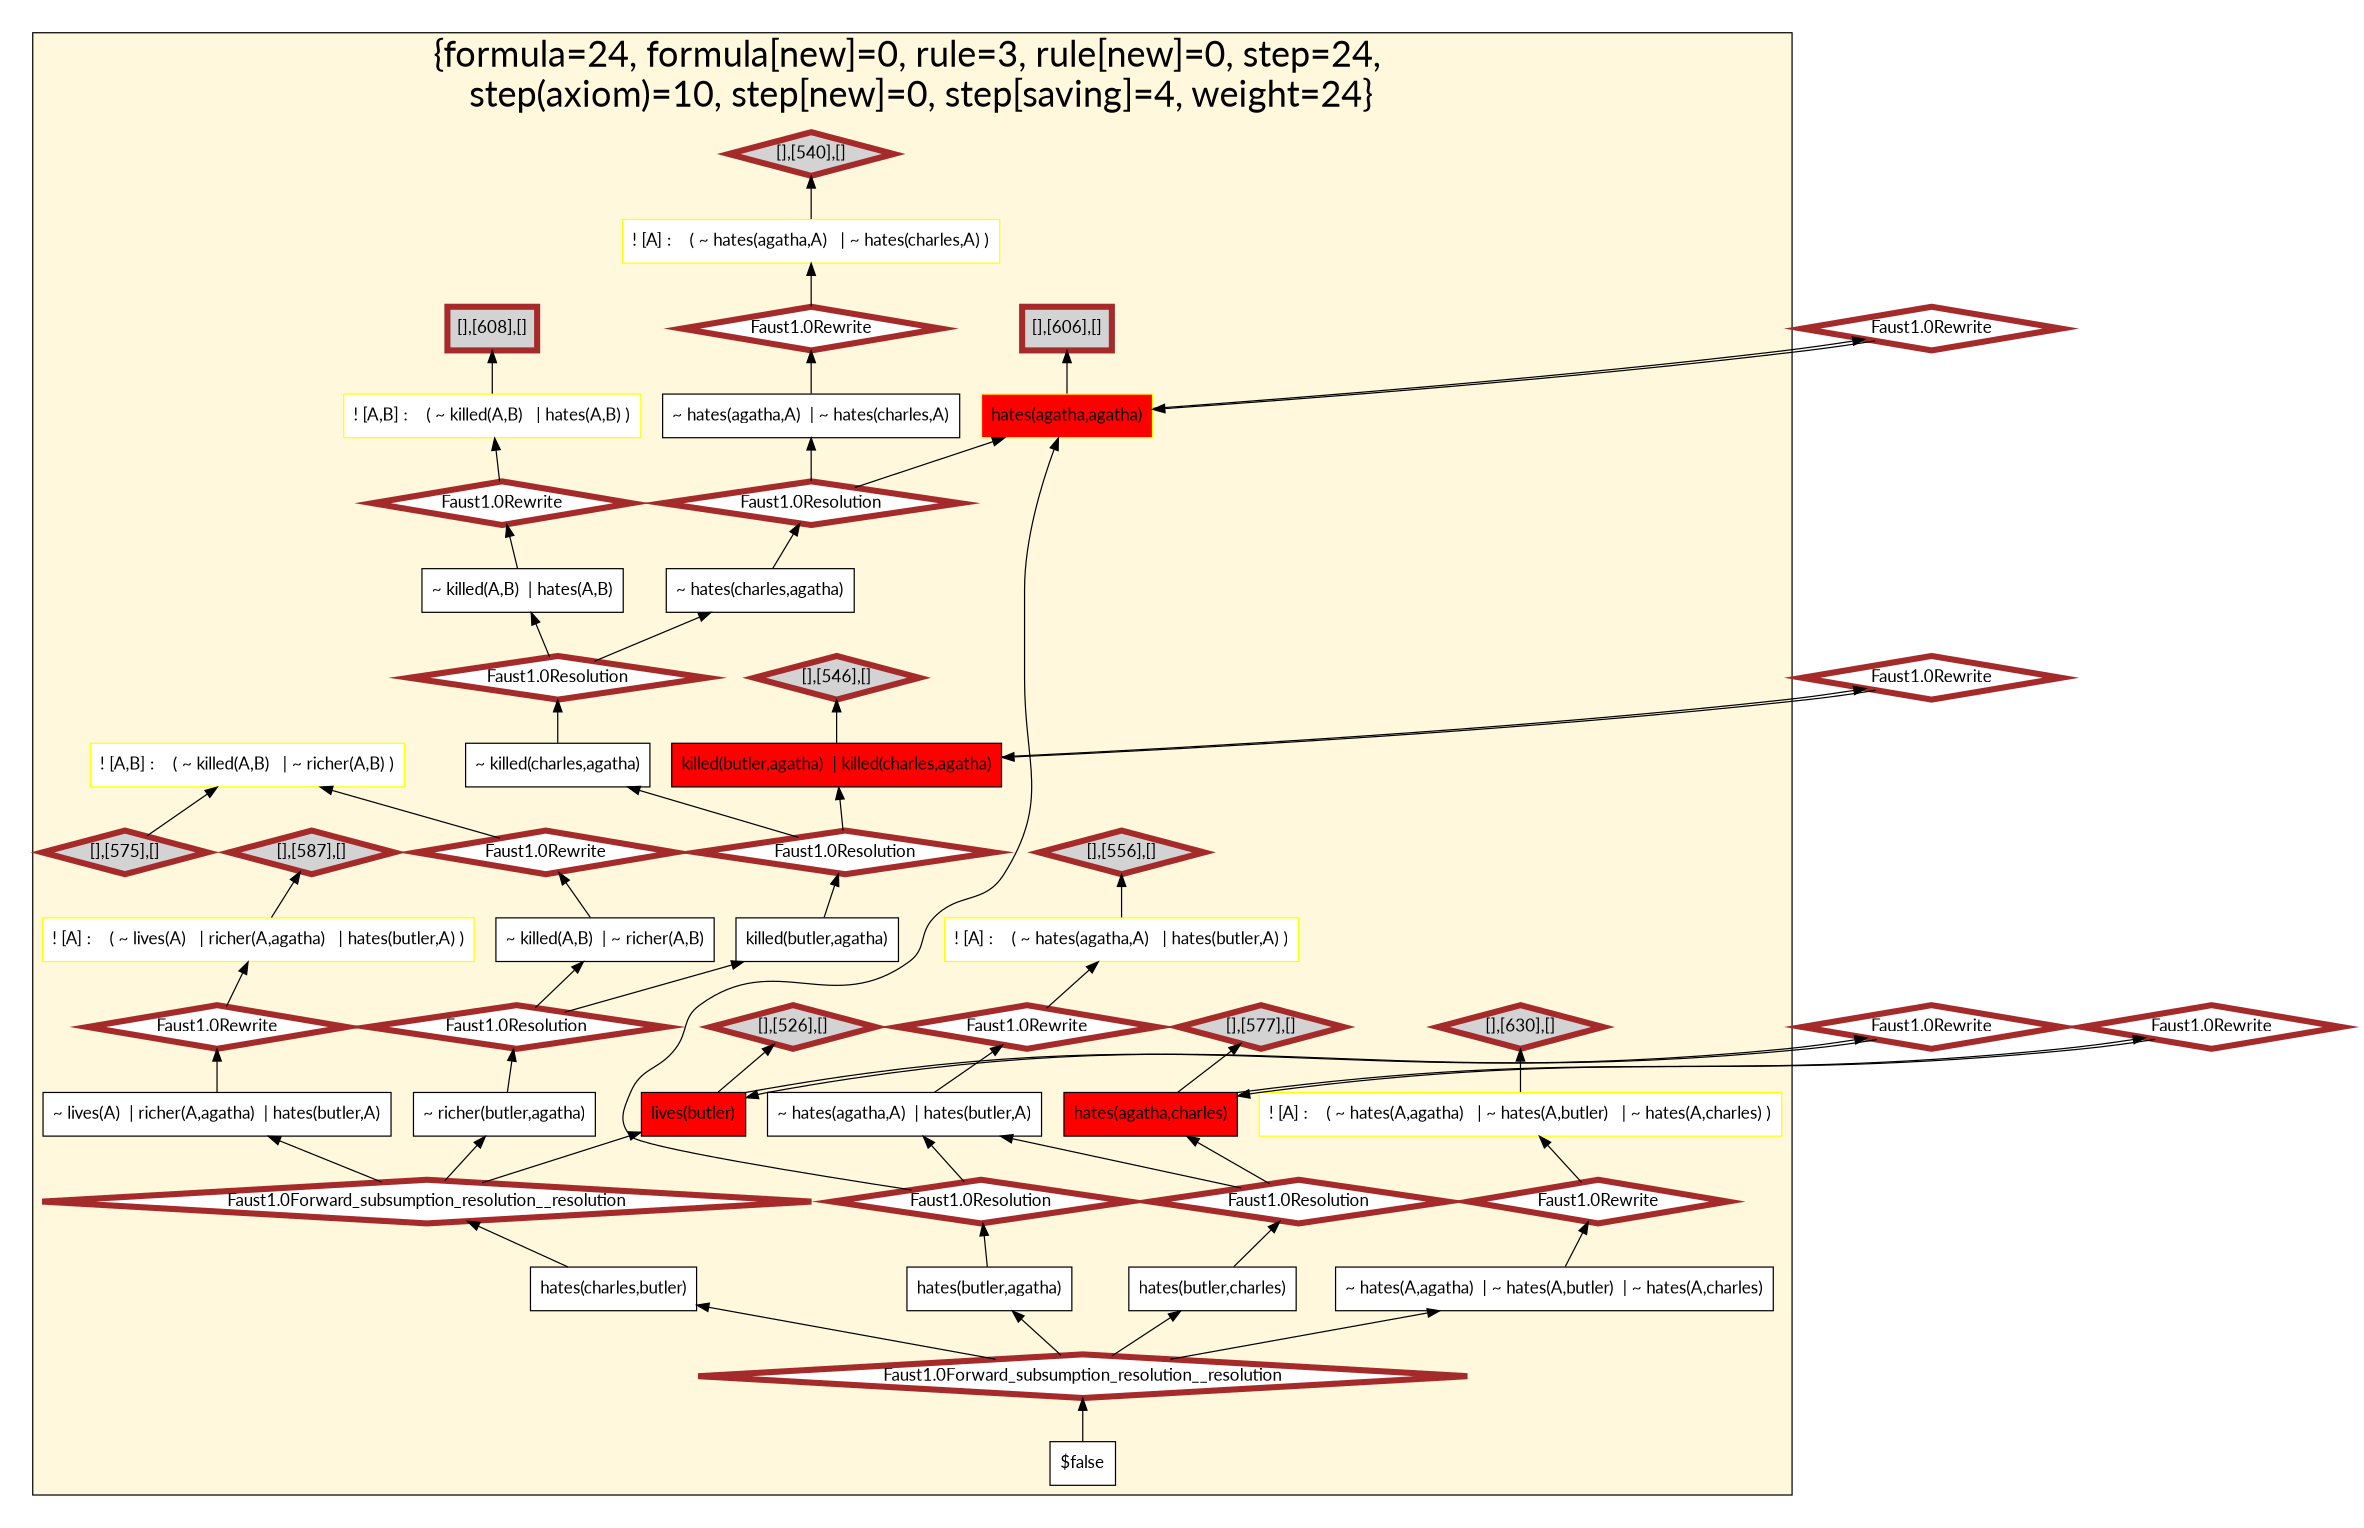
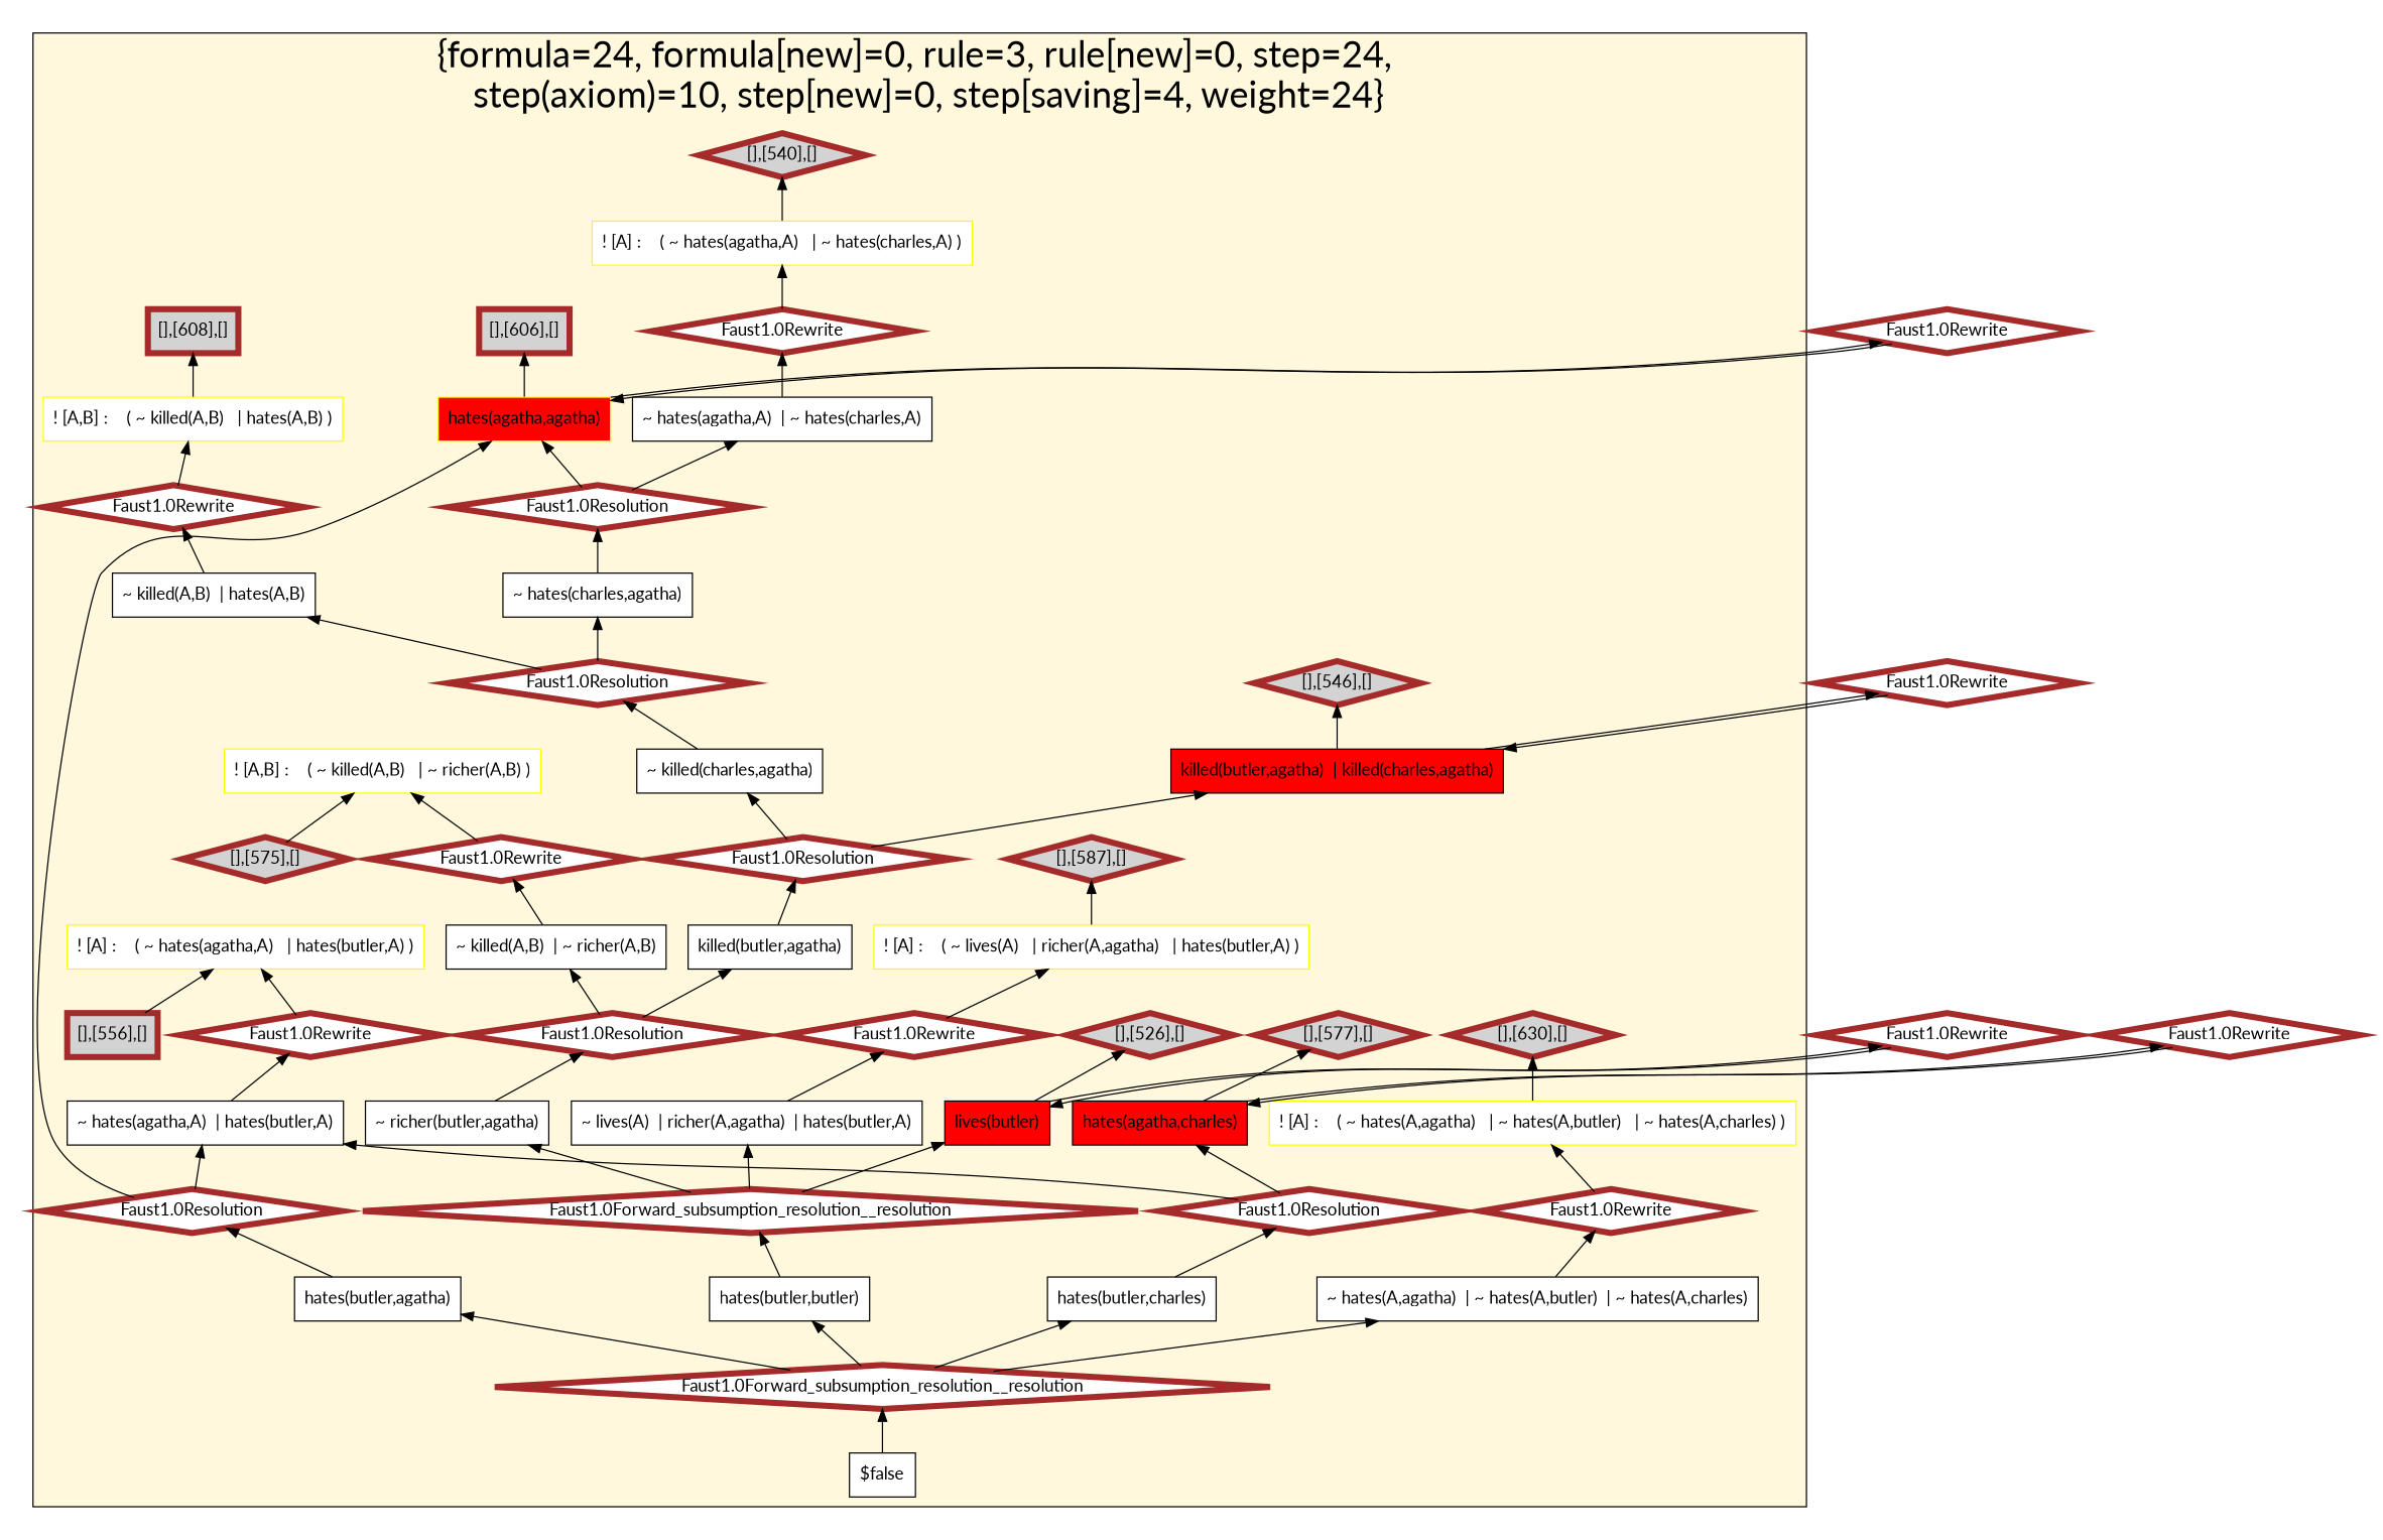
  digraph {
    fontname=Lato
    rankdir=BT
    node [color=brown fillcolor=white fontname=Lato shape=box style=filled penwidth=5]
    edge [fontname=Lato]
    n1 [color=yellow label="! [A] :    ( ~ lives(A)   | richer(A,agatha)   | hates(butler,A) )" penwidth=""]
-   n2 [color=black label="hates(charles,butler)" penwidth=""]
+   n2 [color=black label="hates(butler,butler)" penwidth=""]
    n3 [color=black label="~ richer(butler,agatha)" penwidth=""]
    n4 [color=black fillcolor=red label="lives(butler)" penwidth=""]
    n5 [color=black label="hates(butler,charles)" penwidth=""]
    n6 [color=yellow label="! [A] :    ( ~ hates(agatha,A)   | hates(butler,A) )" penwidth=""]
    n7 [color=black label="~ hates(agatha,A)  | ~ hates(charles,A)" penwidth=""]
    n8 [color=black label="hates(butler,agatha)" penwidth=""]
    n9 [color=black label="$false" penwidth=""]
    n10 [color=black label="~ hates(A,agatha)  | ~ hates(A,butler)  | ~ hates(A,charles)" penwidth=""]
    n11 [color=yellow fillcolor=red label="hates(agatha,agatha)" penwidth=""]
    n12 [color=black label="~ hates(agatha,A)  | hates(butler,A)" penwidth=""]
    n13 [color=black label="~ killed(A,B)  | ~ richer(A,B)" penwidth=""]
    n14 [color=black label="~ killed(charles,agatha)" penwidth=""]
    n15 [color=black label="~ hates(charles,agatha)" penwidth=""]
    n16 [color=yellow label="! [A] :    ( ~ hates(A,agatha)   | ~ hates(A,butler)   | ~ hates(A,charles) )" penwidth=""]
    n17 [color=black fillcolor=red label="killed(butler,agatha)  | killed(charles,agatha)" penwidth=""]
    n18 [color=yellow label="! [A] :    ( ~ hates(agatha,A)   | ~ hates(charles,A) )" penwidth=""]
    n19 [color=black label="~ lives(A)  | richer(A,agatha)  | hates(butler,A)" penwidth=""]
    n20 [color=yellow label="! [A,B] :    ( ~ killed(A,B)   | hates(A,B) )" penwidth=""]
    n21 [color=black label="killed(butler,agatha)" penwidth=""]
    n22 [color=yellow label="! [A,B] :    ( ~ killed(A,B)   | ~ richer(A,B) )" penwidth=""]
    n23 [color=black fillcolor=red label="hates(agatha,charles)" penwidth=""]
    n24 [color=black label="~ killed(A,B)  | hates(A,B)" penwidth=""]
-   n25 [fillcolor=lightgrey label="[],[556],[]" shape=diamond]
+   n25 [fillcolor=lightgrey label="[],[556],[]"]
    n26 [fillcolor=lightgrey label="[],[587],[]" shape=diamond]
    n27 [fillcolor=lightgrey label="[],[575],[]" shape=diamond]
    n28 [label="Faust1.0Rewrite" shape=diamond]
    n29 [label="Faust1.0Resolution" shape=diamond]
    n30 [label="Faust1.0Rewrite" shape=diamond]
    n31 [label="Faust1.0Resolution" shape=diamond]
    n32 [label="Faust1.0Rewrite" shape=diamond]
    n33 [fillcolor=lightgrey label="[],[630],[]" shape=diamond]
    n34 [fillcolor=lightgrey label="[],[526],[]" shape=diamond]
    n35 [label="Faust1.0Forward_subsumption_resolution__resolution" shape=diamond]
    n36 [fillcolor=lightgrey label="[],[577],[]" shape=diamond]
    n37 [label="Faust1.0Resolution" shape=diamond]
    n38 [label="Faust1.0Resolution" shape=diamond]
    n39 [label="Faust1.0Rewrite" shape=diamond]
    n40 [fillcolor=lightgrey label="[],[608],[]"]
    n41 [fillcolor=lightgrey label="[],[606],[]"]
    n42 [label="Faust1.0Forward_subsumption_resolution__resolution" shape=diamond]
    n43 [label="Faust1.0Resolution" shape=diamond]
    n44 [fillcolor=lightgrey label="[],[540],[]" shape=diamond]
    n45 [fillcolor=lightgrey label="[],[546],[]" shape=diamond]
    n46 [label="Faust1.0Rewrite" shape=diamond]
    n47 [label="Faust1.0Resolution" shape=diamond]
    n48 [label="Faust1.0Rewrite" shape=diamond]
    n49 [label="Faust1.0Rewrite" shape=diamond]
    n50 [label="Faust1.0Rewrite" shape=diamond]
    n51 [label="Faust1.0Rewrite" shape=diamond]
    n52 [label="Faust1.0Rewrite" shape=diamond]
    subgraph cluster_1 {
      fillcolor=cornsilk
      fontsize=30
      label="{formula=24, formula[new]=0, rule=3, rule[new]=0, step=24, \n  step(axiom)=10, step[new]=0, step[saving]=4, weight=24}"
      labelloc=b
      style=filled
      n1
      n2
      n3
      n4
      n5
      n6
      n7
      n8
      n9
      n10
      n11
      n12
      n13
      n14
      n15
      n16
      n17
      n18
      n19
      n20
      n21
      n22
      n23
      n24
      n25
      n26
      n27
      n28
      n29
      n30
      n31
      n32
      n33
      n34
      n35
      n36
      n37
      n38
      n39
      n40
      n41
      n42
      n43
      n44
      n45
      n46
      n47
      n48
    }
    n1 -> n26
    n2 -> n42
    n3 -> n31
    n4 -> n34
    n4 -> n49
    n5 -> n43
-   n6 -> n25
+   n25 -> n6
    n7 -> n48
    n8 -> n47
    n9 -> n35
    n10 -> n39
    n11 -> n41
    n11 -> n50
    n12 -> n28
    n13 -> n32
    n14 -> n37
    n15 -> n29
    n16 -> n33
    n17 -> n45
    n17 -> n51
    n18 -> n44
    n19 -> n30
    n20 -> n40
    n21 -> n38
    n23 -> n36
    n23 -> n52
    n24 -> n46
    n27 -> n22
    n28 -> n6
    n29 -> n7
    n29 -> n11
    n30 -> n1
    n31 -> n13
    n31 -> n21
    n32 -> n22
    n35 -> n2
    n35 -> n5
    n35 -> n8
    n35 -> n10
    n37 -> n15
    n37 -> n24
    n38 -> n14
    n38 -> n17
    n39 -> n16
    n42 -> n3
    n42 -> n4
    n42 -> n19
    n43 -> n12
    n43 -> n23
    n46 -> n20
    n47 -> n11
    n47 -> n12
    n48 -> n18
    n49 -> n4
    n50 -> n11
    n51 -> n17
    n52 -> n23
  }
